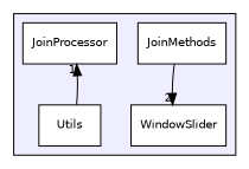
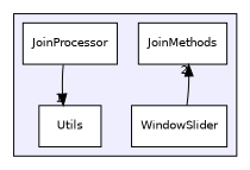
  digraph {
    compound=true
    node [fillcolor=white fontname=Helvetica fontsize=10 shape=box style=filled]
    edge [labeldistance=1.5 labelfontname=Helvetica labelfontsize=10]
    n1 [label=JoinMethods]
    n2 [label=JoinProcessor]
    n3 [label=Utils]
    n4 [label=WindowSlider]
    subgraph cluster_1 {
      bgcolor="#eeeeff"
      pencolor=black
      n1
      n2
      n3
      n4
    }
-   n1 -> n4 [headlabel=2]
-   n3 -> n2 [headlabel=1]
+   n4 -> n1 [headlabel=2]
+   n2 -> n3 [headlabel=1]
  }
